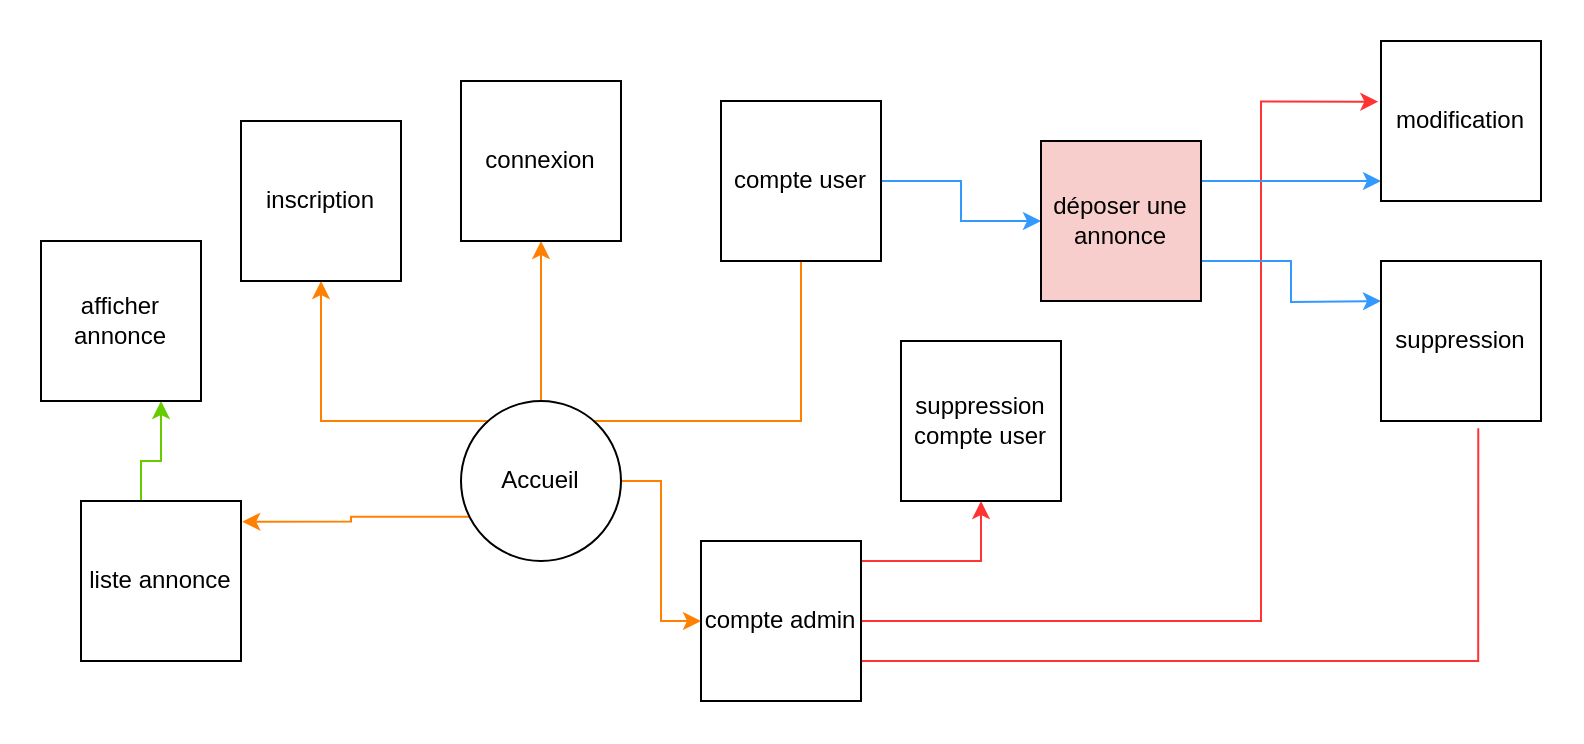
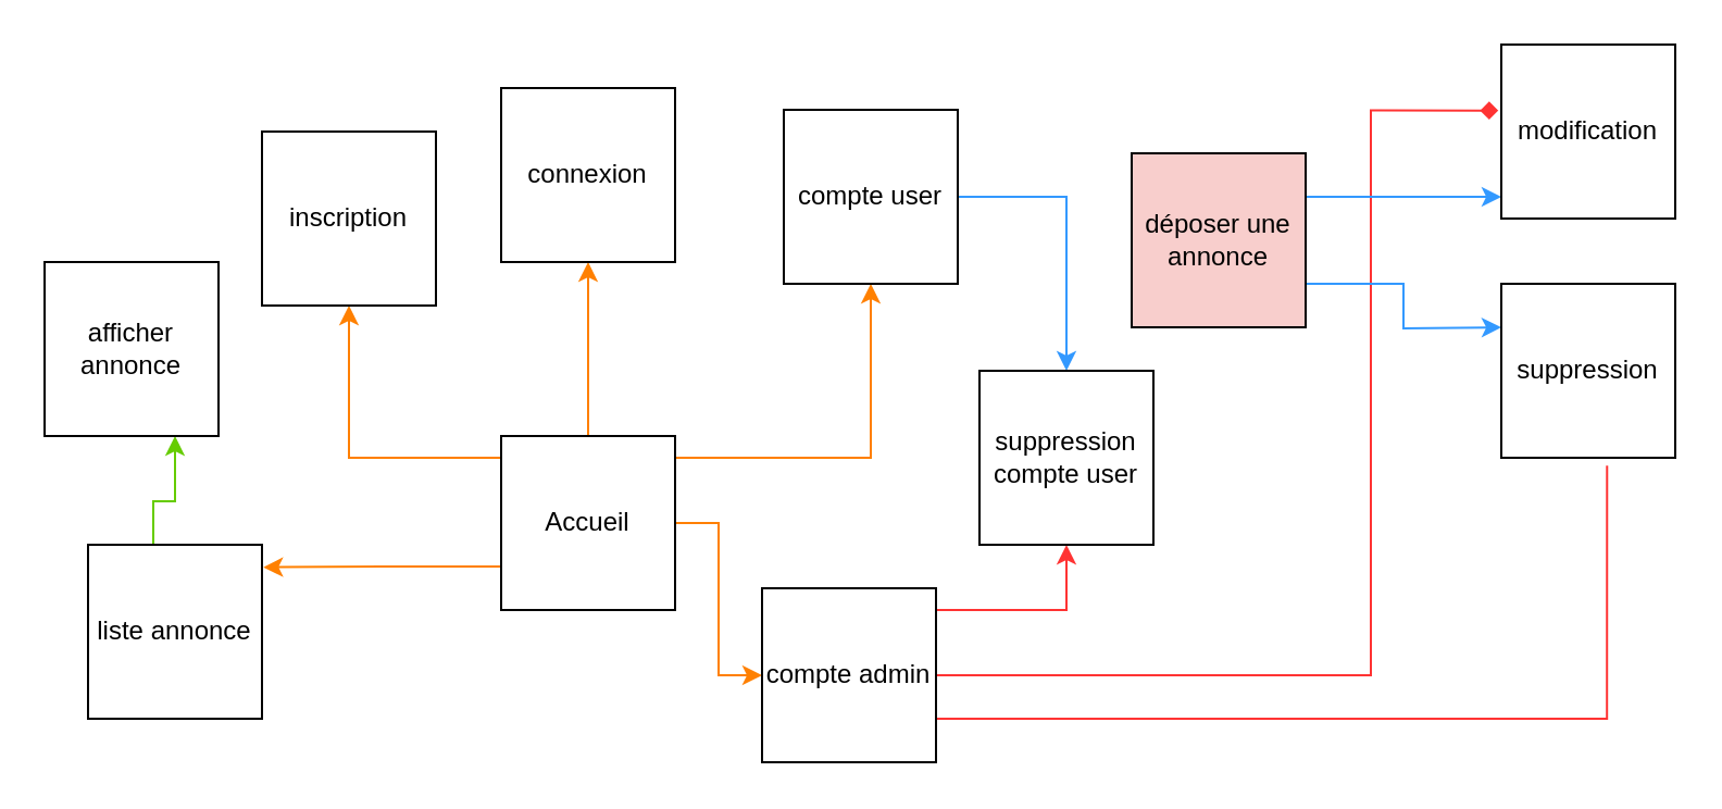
  <mxCell id="0" />
  <mxCell id="1" parent="0" />
  <mxCell id="2" value="" style="edgeStyle=orthogonalEdgeStyle;rounded=0;orthogonalLoop=1;jettySize=auto;html=1;strokeColor=#FF8000;" edge="1" parent="1" source="7"><mxGeometry relative="1" as="geometry"><mxPoint x="270" y="120" as="targetPoint" /></mxGeometry></mxCell>
- <mxCell id="3" value="" style="edgeStyle=orthogonalEdgeStyle;rounded=0;orthogonalLoop=1;jettySize=auto;html=1;strokeColor=#FF8000;endArrow=none;" edge="1" parent="1" source="7" target="10"><mxGeometry relative="1" as="geometry"><Array as="points"><mxPoint x="400" y="210" /></Array></mxGeometry></mxCell>
+ <mxCell id="3" value="" style="edgeStyle=orthogonalEdgeStyle;rounded=0;orthogonalLoop=1;jettySize=auto;html=1;strokeColor=#FF8000;" edge="1" parent="1" source="7" target="10"><mxGeometry relative="1" as="geometry"><Array as="points"><mxPoint x="400" y="210" /></Array></mxGeometry></mxCell>
  <mxCell id="4" value="" style="edgeStyle=orthogonalEdgeStyle;rounded=0;orthogonalLoop=1;jettySize=auto;html=1;strokeColor=#FF8000;" edge="1" parent="1" source="7" target="14"><mxGeometry relative="1" as="geometry" /></mxCell>
  <mxCell id="5" value="" style="edgeStyle=orthogonalEdgeStyle;rounded=0;orthogonalLoop=1;jettySize=auto;html=1;strokeColor=#FF8000;" edge="1" parent="1" source="7"><mxGeometry relative="1" as="geometry"><mxPoint x="160" y="140" as="targetPoint" /><Array as="points"><mxPoint x="160" y="210" /></Array></mxGeometry></mxCell>
  <mxCell id="6" style="edgeStyle=orthogonalEdgeStyle;rounded=0;orthogonalLoop=1;jettySize=auto;html=1;exitX=0;exitY=0.75;exitDx=0;exitDy=0;entryX=1.008;entryY=0.129;entryDx=0;entryDy=0;entryPerimeter=0;strokeColor=#FF8000;" edge="1" parent="1" source="7" target="23"><mxGeometry relative="1" as="geometry" /></mxCell>
- <mxCell id="7" value="Accueil" style="ellipse;whiteSpace=wrap;html=1;aspect=fixed;" vertex="1" parent="1"><mxGeometry x="230" y="200" width="80" height="80" as="geometry" /></mxCell>
+ <mxCell id="7" value="Accueil" style="whiteSpace=wrap;html=1;aspect=fixed;" vertex="1" parent="1"><mxGeometry x="230" y="200" width="80" height="80" as="geometry" /></mxCell>
  <mxCell id="8" value="connexion" style="whiteSpace=wrap;html=1;aspect=fixed;" vertex="1" parent="1"><mxGeometry x="230" y="40" width="80" height="80" as="geometry" /></mxCell>
- <mxCell id="9" style="edgeStyle=orthogonalEdgeStyle;rounded=0;orthogonalLoop=1;jettySize=auto;html=1;exitX=1;exitY=0.5;exitDx=0;exitDy=0;entryX=0;entryY=0.5;entryDx=0;entryDy=0;strokeColor=#3399FF;" edge="1" parent="1" source="10" target="18"><mxGeometry relative="1" as="geometry" /></mxCell>
+ <mxCell id="9" style="edgeStyle=orthogonalEdgeStyle;rounded=0;orthogonalLoop=1;jettySize=auto;html=1;exitX=1;exitY=0.5;exitDx=0;exitDy=0;strokeColor=#3399FF;" edge="1" parent="1" source="10" target="21"><mxGeometry relative="1" as="geometry" /></mxCell>
  <mxCell id="10" value="compte user" style="whiteSpace=wrap;html=1;aspect=fixed;" vertex="1" parent="1"><mxGeometry x="360" y="50" width="80" height="80" as="geometry" /></mxCell>
- <mxCell id="11" style="edgeStyle=orthogonalEdgeStyle;rounded=0;orthogonalLoop=1;jettySize=auto;html=1;exitX=1;exitY=0.5;exitDx=0;exitDy=0;entryX=-0.017;entryY=0.379;entryDx=0;entryDy=0;entryPerimeter=0;strokeColor=#FF3333;" edge="1" parent="1" source="14" target="19"><mxGeometry relative="1" as="geometry"><mxPoint x="650" y="50" as="targetPoint" /><Array as="points"><mxPoint x="630" y="310" /><mxPoint x="630" y="50" /></Array></mxGeometry></mxCell>
+ <mxCell id="11" style="edgeStyle=orthogonalEdgeStyle;rounded=0;orthogonalLoop=1;jettySize=auto;html=1;exitX=1;exitY=0.5;exitDx=0;exitDy=0;entryX=-0.017;entryY=0.379;entryDx=0;entryDy=0;entryPerimeter=0;strokeColor=#FF3333;endArrow=diamond;" edge="1" parent="1" source="14" target="19"><mxGeometry relative="1" as="geometry"><mxPoint x="650" y="50" as="targetPoint" /><Array as="points"><mxPoint x="630" y="310" /><mxPoint x="630" y="50" /></Array></mxGeometry></mxCell>
  <mxCell id="12" style="edgeStyle=orthogonalEdgeStyle;rounded=0;orthogonalLoop=1;jettySize=auto;html=1;exitX=1;exitY=0.75;exitDx=0;exitDy=0;entryX=0.608;entryY=1.046;entryDx=0;entryDy=0;entryPerimeter=0;strokeColor=#FF3333;endArrow=none;" edge="1" parent="1" source="14" target="20"><mxGeometry relative="1" as="geometry" /></mxCell>
  <mxCell id="13" style="edgeStyle=orthogonalEdgeStyle;rounded=0;orthogonalLoop=1;jettySize=auto;html=1;exitX=0.75;exitY=0;exitDx=0;exitDy=0;strokeColor=#FF3333;" edge="1" parent="1" source="14"><mxGeometry relative="1" as="geometry"><mxPoint x="490" y="250" as="targetPoint" /><Array as="points"><mxPoint x="410" y="280" /><mxPoint x="490" y="280" /></Array></mxGeometry></mxCell>
  <mxCell id="14" value="compte admin&lt;br&gt;" style="whiteSpace=wrap;html=1;aspect=fixed;" vertex="1" parent="1"><mxGeometry x="350" y="270" width="80" height="80" as="geometry" /></mxCell>
  <mxCell id="15" value="inscription" style="whiteSpace=wrap;html=1;aspect=fixed;" vertex="1" parent="1"><mxGeometry x="120" y="60" width="80" height="80" as="geometry" /></mxCell>
  <mxCell id="16" style="edgeStyle=orthogonalEdgeStyle;rounded=0;orthogonalLoop=1;jettySize=auto;html=1;exitX=1;exitY=0.25;exitDx=0;exitDy=0;strokeColor=#3399FF;" edge="1" parent="1" source="18"><mxGeometry relative="1" as="geometry"><mxPoint x="690" y="90" as="targetPoint" /></mxGeometry></mxCell>
  <mxCell id="17" style="edgeStyle=orthogonalEdgeStyle;rounded=0;orthogonalLoop=1;jettySize=auto;html=1;exitX=1;exitY=0.75;exitDx=0;exitDy=0;strokeColor=#3399FF;" edge="1" parent="1" source="18"><mxGeometry relative="1" as="geometry"><mxPoint x="690" y="150" as="targetPoint" /></mxGeometry></mxCell>
  <mxCell id="18" value="déposer une annonce" style="whiteSpace=wrap;html=1;aspect=fixed;fillColor=#f8cecc;" vertex="1" parent="1"><mxGeometry x="520" y="70" width="80" height="80" as="geometry" /></mxCell>
  <mxCell id="19" value="modification" style="whiteSpace=wrap;html=1;aspect=fixed;" vertex="1" parent="1"><mxGeometry x="690" y="20" width="80" height="80" as="geometry" /></mxCell>
  <mxCell id="20" value="suppression" style="whiteSpace=wrap;html=1;aspect=fixed;" vertex="1" parent="1"><mxGeometry x="690" y="130" width="80" height="80" as="geometry" /></mxCell>
  <mxCell id="21" value="suppression compte user" style="whiteSpace=wrap;html=1;aspect=fixed;" vertex="1" parent="1"><mxGeometry x="450" y="170" width="80" height="80" as="geometry" /></mxCell>
  <mxCell id="22" style="edgeStyle=orthogonalEdgeStyle;rounded=0;orthogonalLoop=1;jettySize=auto;html=1;exitX=0;exitY=0;exitDx=0;exitDy=0;entryX=0.75;entryY=1;entryDx=0;entryDy=0;strokeColor=#66CC00;" edge="1" parent="1" source="23" target="24"><mxGeometry relative="1" as="geometry"><Array as="points"><mxPoint x="70" y="250" /><mxPoint x="70" y="230" /><mxPoint x="80" y="230" /></Array></mxGeometry></mxCell>
  <mxCell id="23" value="liste annonce" style="whiteSpace=wrap;html=1;aspect=fixed;" vertex="1" parent="1"><mxGeometry x="40" y="250" width="80" height="80" as="geometry" /></mxCell>
  <mxCell id="24" value="afficher annonce" style="whiteSpace=wrap;html=1;aspect=fixed;" vertex="1" parent="1"><mxGeometry x="20" y="120" width="80" height="80" as="geometry" /></mxCell>
